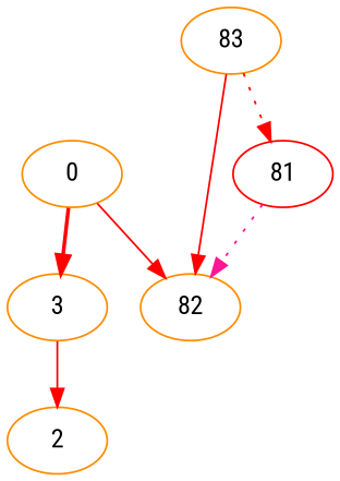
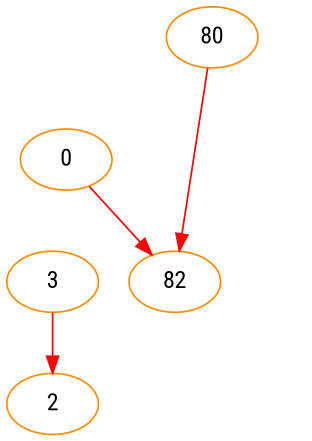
  digraph {
    fontname="Roboto Condensed"
    node [color=darkorange count=1 fontname="Roboto Condensed" is_write=0 tid=0]
    edge [color=red fontname="Roboto Condensed" style=solid]
    n1 [label=3]
    0 [count=0]
    82 [count=2 tid=1]
    2 [count=2]
-   80 [count=0 tid=1 label=83]
-   81 [color=red tid=1]
+   80 [count=0 tid=1]
    n1 -> 2
-   0 -> n1 [style=bold]
    0 -> 82
    80 -> 82
-   80 -> 81 [style=dotted]
-   81 -> 82 [color=deeppink style=dotted]
  }
